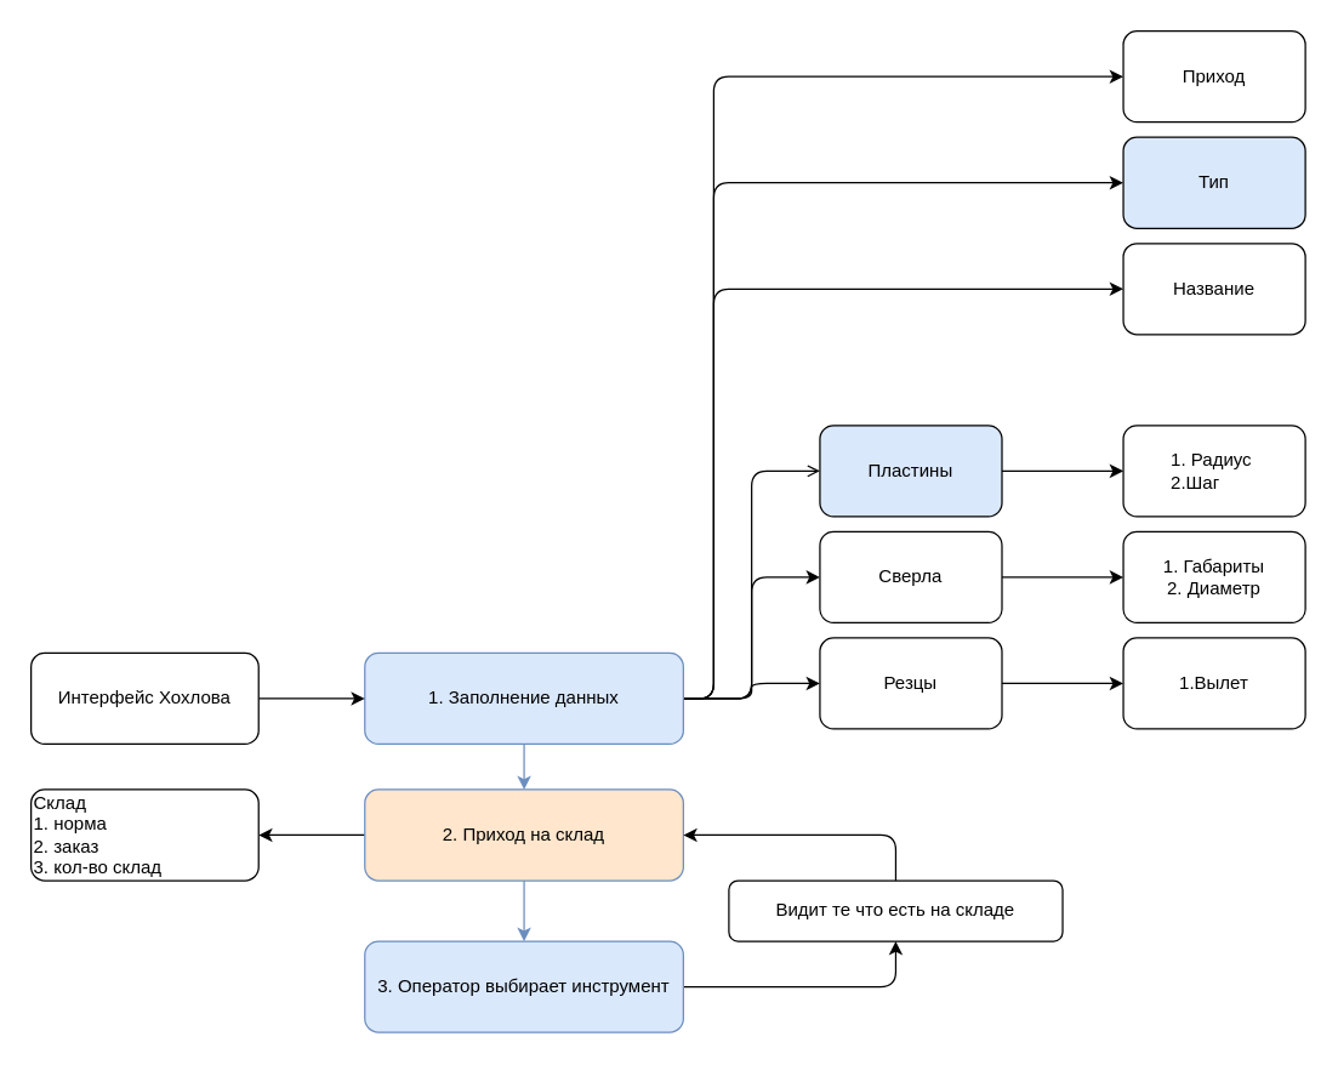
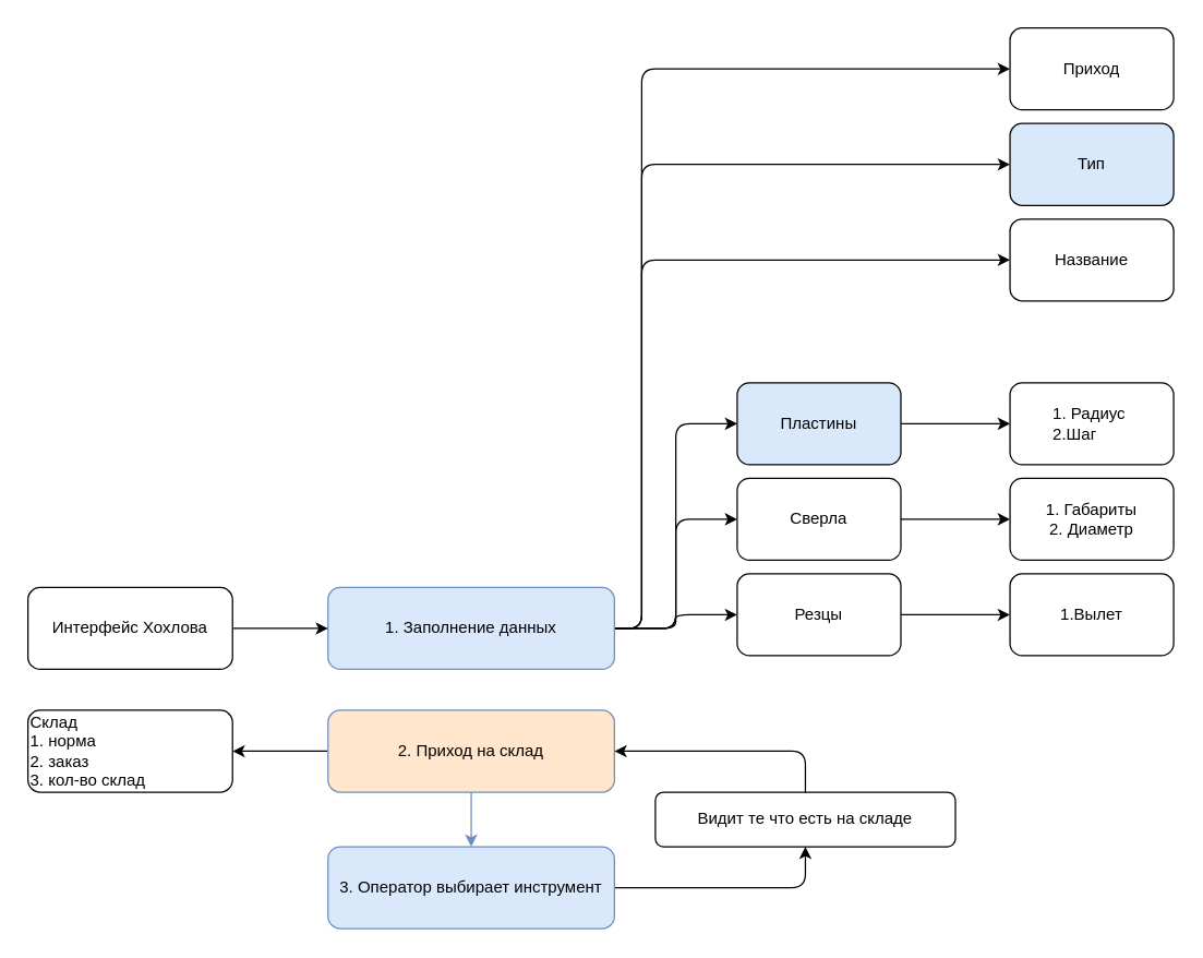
  <mxCell id="0" />
  <mxCell id="1" parent="0" />
- <mxCell id="2" value="" style="edgeStyle=orthogonalEdgeStyle;rounded=1;orthogonalLoop=1;jettySize=auto;html=1;fillColor=#dae8fc;strokeColor=#6c8ebf;fontSize=12;" parent="1" source="9" target="12" edge="1"><mxGeometry relative="1" as="geometry" /></mxCell>
- <mxCell id="3" style="edgeStyle=orthogonalEdgeStyle;rounded=1;orthogonalLoop=1;jettySize=auto;html=1;exitX=1;exitY=0.5;exitDx=0;exitDy=0;entryX=0;entryY=0.5;entryDx=0;entryDy=0;fontSize=12;fillColor=default;endArrow=open;" parent="1" source="9" target="16" edge="1"><mxGeometry relative="1" as="geometry" /></mxCell>
+ <mxCell id="3" style="edgeStyle=orthogonalEdgeStyle;rounded=1;orthogonalLoop=1;jettySize=auto;html=1;exitX=1;exitY=0.5;exitDx=0;exitDy=0;entryX=0;entryY=0.5;entryDx=0;entryDy=0;fontSize=12;fillColor=default;" parent="1" source="9" target="16" edge="1"><mxGeometry relative="1" as="geometry" /></mxCell>
  <mxCell id="4" style="edgeStyle=orthogonalEdgeStyle;rounded=1;orthogonalLoop=1;jettySize=auto;html=1;exitX=1;exitY=0.5;exitDx=0;exitDy=0;entryX=0;entryY=0.5;entryDx=0;entryDy=0;fontSize=12;fillColor=default;" parent="1" source="9" target="18" edge="1"><mxGeometry relative="1" as="geometry" /></mxCell>
  <mxCell id="5" style="edgeStyle=orthogonalEdgeStyle;rounded=1;orthogonalLoop=1;jettySize=auto;html=1;exitX=1;exitY=0.5;exitDx=0;exitDy=0;entryX=0;entryY=0.5;entryDx=0;entryDy=0;fontSize=12;fillColor=default;" parent="1" source="9" target="20" edge="1"><mxGeometry relative="1" as="geometry" /></mxCell>
  <mxCell id="6" style="edgeStyle=orthogonalEdgeStyle;rounded=1;orthogonalLoop=1;jettySize=auto;html=1;exitX=1;exitY=0.5;exitDx=0;exitDy=0;entryX=0;entryY=0.5;entryDx=0;entryDy=0;fontSize=12;fillColor=default;" parent="1" source="9" target="29" edge="1"><mxGeometry relative="1" as="geometry"><Array as="points"><mxPoint x="470" y="460" /><mxPoint x="470" y="190" /></Array></mxGeometry></mxCell>
  <mxCell id="7" style="edgeStyle=orthogonalEdgeStyle;rounded=1;orthogonalLoop=1;jettySize=auto;html=1;exitX=1;exitY=0.5;exitDx=0;exitDy=0;entryX=0;entryY=0.5;entryDx=0;entryDy=0;fontSize=12;fillColor=default;" parent="1" source="9" target="30" edge="1"><mxGeometry relative="1" as="geometry"><Array as="points"><mxPoint x="470" y="460" /><mxPoint x="470" y="120" /></Array></mxGeometry></mxCell>
  <mxCell id="8" style="edgeStyle=orthogonalEdgeStyle;rounded=1;orthogonalLoop=1;jettySize=auto;html=1;exitX=1;exitY=0.5;exitDx=0;exitDy=0;entryX=0;entryY=0.5;entryDx=0;entryDy=0;fontSize=12;fillColor=default;" parent="1" source="9" target="31" edge="1"><mxGeometry relative="1" as="geometry"><Array as="points"><mxPoint x="470" y="460" /><mxPoint x="470" y="50" /></Array></mxGeometry></mxCell>
  <mxCell id="9" value="1. Заполнение данных" style="rounded=1;whiteSpace=wrap;html=1;fillColor=#dae8fc;strokeColor=#6c8ebf;align=center;" parent="1" vertex="1"><mxGeometry x="240" y="430" width="210" height="60" as="geometry" /></mxCell>
  <mxCell id="10" value="" style="edgeStyle=orthogonalEdgeStyle;rounded=1;orthogonalLoop=1;jettySize=auto;html=1;entryX=0.5;entryY=0;entryDx=0;entryDy=0;fillColor=#dae8fc;strokeColor=#6c8ebf;fontSize=12;" parent="1" source="12" target="14" edge="1"><mxGeometry relative="1" as="geometry" /></mxCell>
  <mxCell id="11" style="edgeStyle=orthogonalEdgeStyle;rounded=1;orthogonalLoop=1;jettySize=auto;html=1;exitX=0;exitY=0.5;exitDx=0;exitDy=0;entryX=1;entryY=0.5;entryDx=0;entryDy=0;fontSize=12;fillColor=default;" parent="1" source="12" target="28" edge="1"><mxGeometry relative="1" as="geometry" /></mxCell>
  <mxCell id="12" value="2. Приход на склад" style="rounded=1;whiteSpace=wrap;html=1;fillColor=#ffe6cc;strokeColor=#6c8ebf;align=center;" parent="1" vertex="1"><mxGeometry x="240" y="520" width="210" height="60" as="geometry" /></mxCell>
  <mxCell id="13" style="edgeStyle=orthogonalEdgeStyle;rounded=1;orthogonalLoop=1;jettySize=auto;html=1;exitX=1;exitY=0.5;exitDx=0;exitDy=0;entryX=0.5;entryY=1;entryDx=0;entryDy=0;fontSize=12;fillColor=default;" parent="1" source="14" target="25" edge="1"><mxGeometry relative="1" as="geometry" /></mxCell>
  <mxCell id="14" value="3. Оператор выбирает инструмент" style="rounded=1;whiteSpace=wrap;html=1;fillColor=#dae8fc;strokeColor=#6c8ebf;align=center;" parent="1" vertex="1"><mxGeometry x="240" y="620" width="210" height="60" as="geometry" /></mxCell>
  <mxCell id="15" style="edgeStyle=orthogonalEdgeStyle;rounded=1;orthogonalLoop=1;jettySize=auto;html=1;exitX=1;exitY=0.5;exitDx=0;exitDy=0;fontSize=12;fillColor=default;" parent="1" source="16" target="21" edge="1"><mxGeometry relative="1" as="geometry"><mxPoint x="730" y="310.167" as="targetPoint" /></mxGeometry></mxCell>
  <mxCell id="16" value="Пластины" style="rounded=1;whiteSpace=wrap;html=1;fillColor=#dae8fc;" parent="1" vertex="1"><mxGeometry x="540" y="280" width="120" height="60" as="geometry" /></mxCell>
  <mxCell id="17" style="edgeStyle=orthogonalEdgeStyle;rounded=1;orthogonalLoop=1;jettySize=auto;html=1;exitX=1;exitY=0.5;exitDx=0;exitDy=0;entryX=0;entryY=0.5;entryDx=0;entryDy=0;fontSize=12;fillColor=default;" parent="1" source="18" target="22" edge="1"><mxGeometry relative="1" as="geometry" /></mxCell>
  <mxCell id="18" value="Сверла" style="rounded=1;whiteSpace=wrap;html=1;" parent="1" vertex="1"><mxGeometry x="540" y="350" width="120" height="60" as="geometry" /></mxCell>
  <mxCell id="19" style="edgeStyle=orthogonalEdgeStyle;rounded=1;orthogonalLoop=1;jettySize=auto;html=1;exitX=1;exitY=0.5;exitDx=0;exitDy=0;fontSize=12;fillColor=default;" parent="1" source="20" target="23" edge="1"><mxGeometry relative="1" as="geometry"><mxPoint x="740" y="480" as="targetPoint" /></mxGeometry></mxCell>
  <mxCell id="20" value="Резцы" style="rounded=1;whiteSpace=wrap;html=1;" parent="1" vertex="1"><mxGeometry x="540" y="420" width="120" height="60" as="geometry" /></mxCell>
  <mxCell id="21" value="1. Радиус&amp;nbsp;&lt;br&gt;&lt;div style=&quot;text-align: left;&quot;&gt;&lt;span style=&quot;background-color: initial;&quot;&gt;2.Шаг&lt;/span&gt;&lt;/div&gt;" style="rounded=1;whiteSpace=wrap;html=1;" parent="1" vertex="1"><mxGeometry x="740" y="280" width="120" height="60" as="geometry" /></mxCell>
  <mxCell id="22" value="1. Габариты&lt;br&gt;2.&amp;nbsp;Диаметр" style="rounded=1;whiteSpace=wrap;html=1;" parent="1" vertex="1"><mxGeometry x="740" y="350" width="120" height="60" as="geometry" /></mxCell>
  <mxCell id="23" value="1.Вылет" style="rounded=1;whiteSpace=wrap;html=1;" parent="1" vertex="1"><mxGeometry x="740" y="420" width="120" height="60" as="geometry" /></mxCell>
  <mxCell id="24" style="edgeStyle=orthogonalEdgeStyle;rounded=1;orthogonalLoop=1;jettySize=auto;html=1;exitX=0.5;exitY=0;exitDx=0;exitDy=0;entryX=1;entryY=0.5;entryDx=0;entryDy=0;fontSize=12;fillColor=default;" parent="1" source="25" target="12" edge="1"><mxGeometry relative="1" as="geometry" /></mxCell>
  <mxCell id="25" value="Видит те что есть на складе" style="rounded=1;whiteSpace=wrap;html=1;" parent="1" vertex="1"><mxGeometry x="480" y="580" width="220" height="40" as="geometry" /></mxCell>
  <mxCell id="26" style="edgeStyle=orthogonalEdgeStyle;rounded=1;orthogonalLoop=1;jettySize=auto;html=1;entryX=0;entryY=0.5;entryDx=0;entryDy=0;fontSize=12;fillColor=default;" parent="1" source="27" target="9" edge="1"><mxGeometry relative="1" as="geometry" /></mxCell>
  <mxCell id="27" value="Интерфейс Хохлова" style="rounded=1;whiteSpace=wrap;html=1;" parent="1" vertex="1"><mxGeometry x="20" y="430" width="150" height="60" as="geometry" /></mxCell>
  <mxCell id="28" value="Склад&lt;br style=&quot;border-color: var(--border-color);&quot;&gt;&lt;span style=&quot;&quot;&gt;1. норма&lt;/span&gt;&lt;br style=&quot;border-color: var(--border-color);&quot;&gt;&lt;span style=&quot;&quot;&gt;2. заказ&lt;/span&gt;&lt;br style=&quot;border-color: var(--border-color);&quot;&gt;&lt;span style=&quot;&quot;&gt;3. кол-во склад&lt;/span&gt;" style="rounded=1;whiteSpace=wrap;html=1;align=left;" parent="1" vertex="1"><mxGeometry x="20" y="520" width="150" height="60" as="geometry" /></mxCell>
  <mxCell id="29" value="Название" style="rounded=1;whiteSpace=wrap;html=1;" parent="1" vertex="1"><mxGeometry x="740" y="160" width="120" height="60" as="geometry" /></mxCell>
  <mxCell id="30" value="Тип" style="rounded=1;whiteSpace=wrap;html=1;fillColor=#dae8fc;" parent="1" vertex="1"><mxGeometry x="740" y="90" width="120" height="60" as="geometry" /></mxCell>
  <mxCell id="31" value="&lt;span style=&quot;font-weight: normal;&quot;&gt;Приход&lt;/span&gt;" style="rounded=1;whiteSpace=wrap;html=1;fontStyle=1" parent="1" vertex="1"><mxGeometry x="740" y="20" width="120" height="60" as="geometry" /></mxCell>
